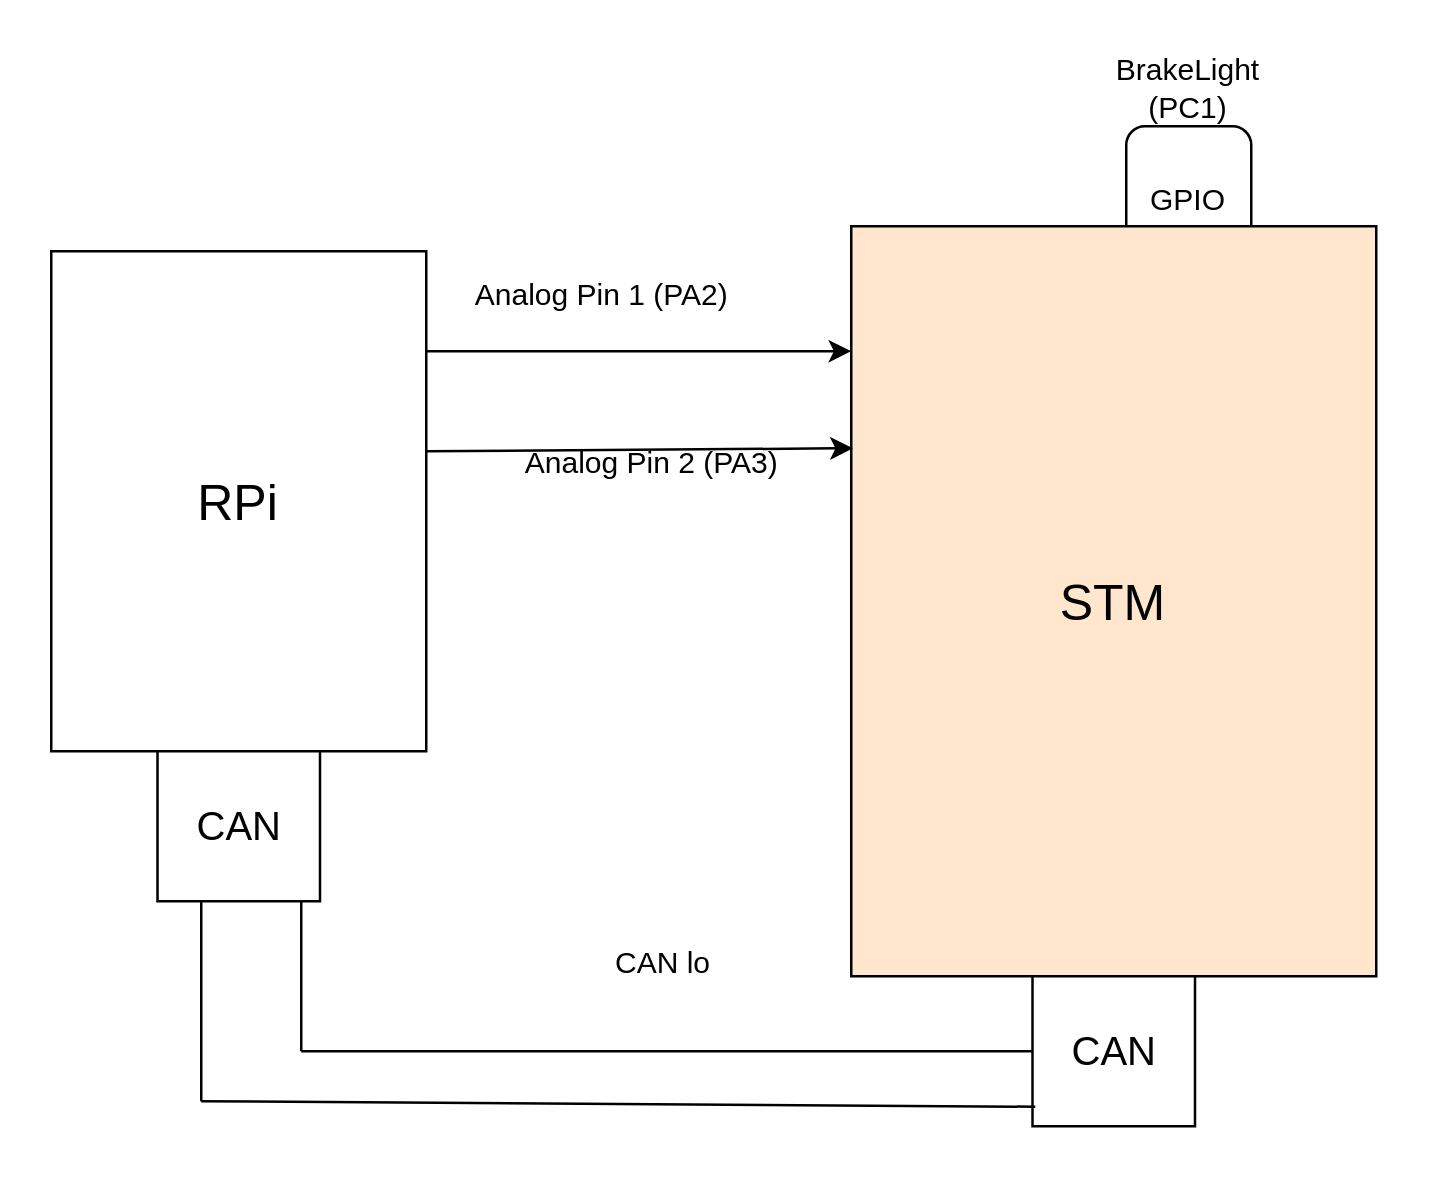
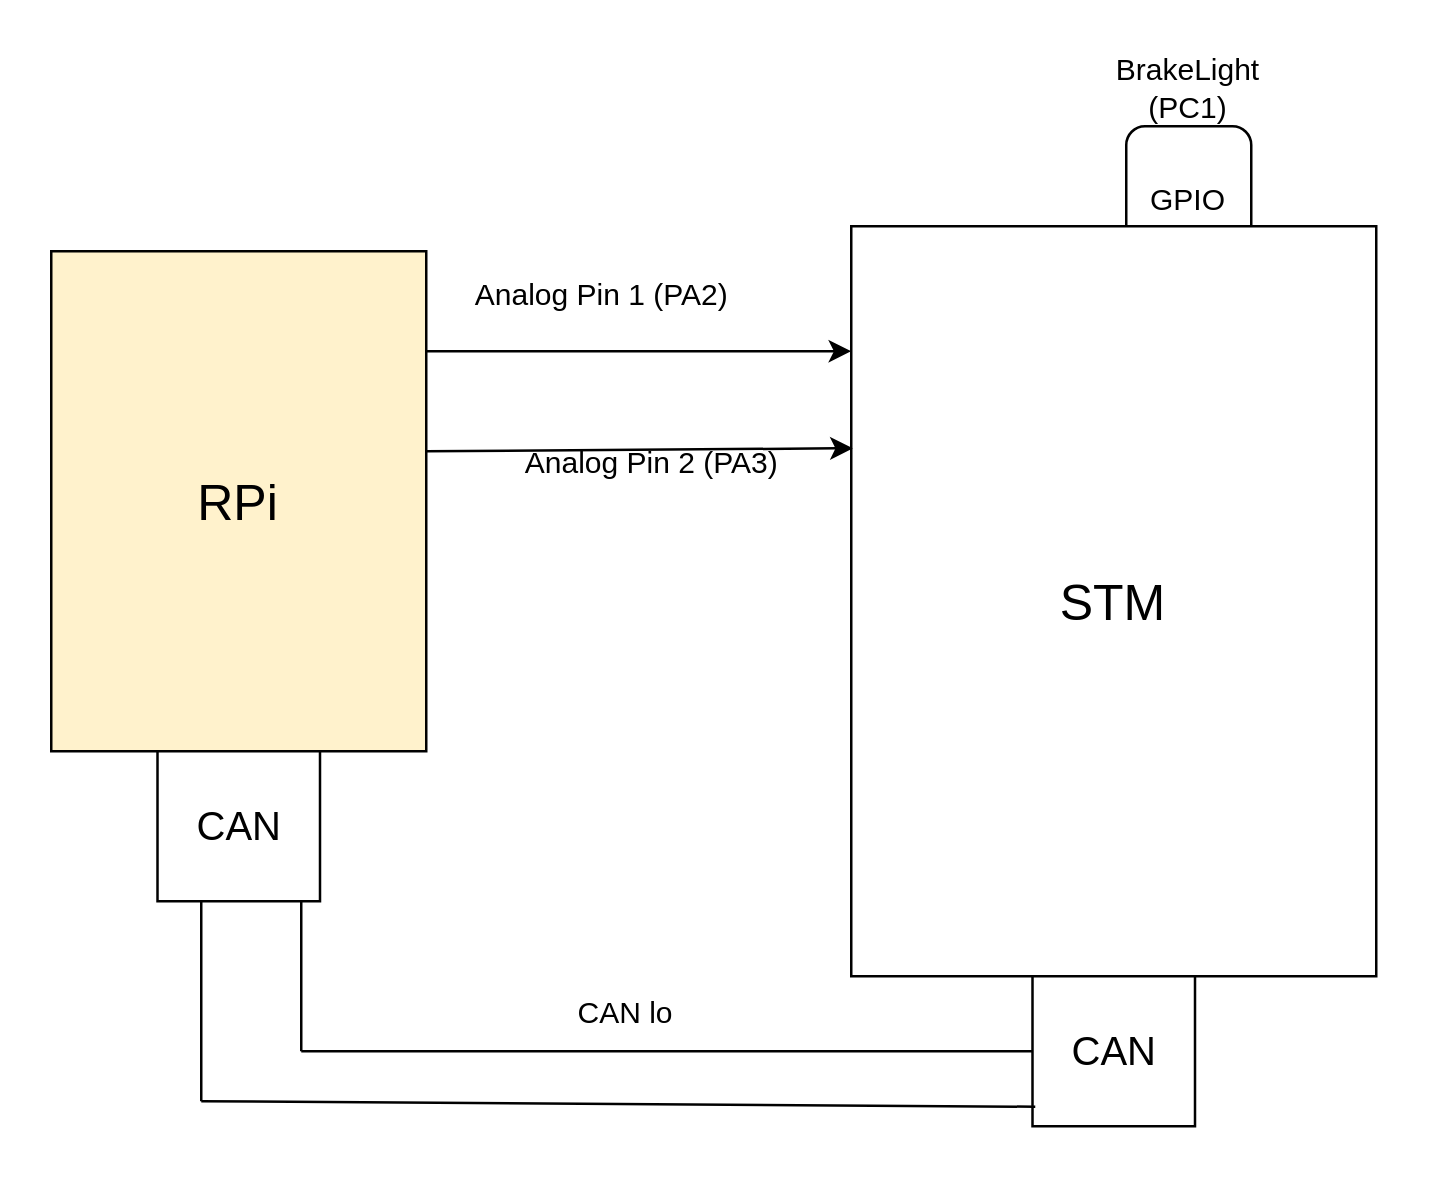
  <mxCell id="0" />
  <mxCell id="1" parent="0" />
  <mxCell id="2" value="GPIO" style="rounded=1;whiteSpace=wrap;html=1;" vertex="1" parent="1"><mxGeometry x="450" y="50" width="50" height="60" as="geometry" /></mxCell>
- <mxCell id="3" value="&lt;font style=&quot;font-size: 20px;&quot;&gt;RPi&lt;/font&gt;" style="rounded=0;whiteSpace=wrap;html=1;" vertex="1" parent="1"><mxGeometry x="20" y="100" width="150" height="200" as="geometry" /></mxCell>
+ <mxCell id="3" value="&lt;font style=&quot;font-size: 20px;&quot;&gt;RPi&lt;/font&gt;" style="rounded=0;whiteSpace=wrap;html=1;fillColor=#fff2cc;" vertex="1" parent="1"><mxGeometry x="20" y="100" width="150" height="200" as="geometry" /></mxCell>
  <mxCell id="4" value="" style="endArrow=classic;html=1;rounded=0;" edge="1" parent="1"><mxGeometry width="50" height="50" relative="1" as="geometry"><mxPoint x="170" y="140" as="sourcePoint" /><mxPoint x="340" y="140" as="targetPoint" /></mxGeometry></mxCell>
- <mxCell id="5" value="&lt;font style=&quot;font-size: 20px;&quot;&gt;STM&lt;/font&gt;" style="rounded=0;whiteSpace=wrap;html=1;fillColor=#ffe6cc;" vertex="1" parent="1"><mxGeometry x="340" y="90" width="210" height="300" as="geometry" /></mxCell>
+ <mxCell id="5" value="&lt;font style=&quot;font-size: 20px;&quot;&gt;STM&lt;/font&gt;" style="rounded=0;whiteSpace=wrap;html=1;" vertex="1" parent="1"><mxGeometry x="340" y="90" width="210" height="300" as="geometry" /></mxCell>
  <mxCell id="6" value="" style="endArrow=classic;html=1;rounded=0;entryX=0.003;entryY=0.296;entryDx=0;entryDy=0;entryPerimeter=0;" edge="1" parent="1" target="5"><mxGeometry width="50" height="50" relative="1" as="geometry"><mxPoint x="170" y="180" as="sourcePoint" /><mxPoint x="270" y="180" as="targetPoint" /></mxGeometry></mxCell>
  <mxCell id="7" value="Analog Pin 1 (PA2)" style="text;html=1;align=center;verticalAlign=middle;resizable=0;points=[];autosize=1;strokeColor=none;fillColor=none;" vertex="1" parent="1"><mxGeometry x="180" y="103" width="120" height="30" as="geometry" /></mxCell>
  <mxCell id="8" value="Analog Pin 2 (PA3)" style="text;html=1;align=center;verticalAlign=middle;resizable=0;points=[];autosize=1;strokeColor=none;fillColor=none;" vertex="1" parent="1"><mxGeometry x="200" y="170" width="120" height="30" as="geometry" /></mxCell>
  <mxCell id="9" value="&lt;font style=&quot;font-size: 16px;&quot;&gt;CAN&lt;/font&gt;" style="rounded=0;whiteSpace=wrap;html=1;" vertex="1" parent="1"><mxGeometry x="412.5" y="390" width="65" height="60" as="geometry" /></mxCell>
  <mxCell id="10" value="&lt;font style=&quot;font-size: 16px;&quot;&gt;CAN&lt;/font&gt;" style="rounded=0;whiteSpace=wrap;html=1;" vertex="1" parent="1"><mxGeometry x="62.5" y="300" width="65" height="60" as="geometry" /></mxCell>
  <mxCell id="11" value="" style="endArrow=none;html=1;rounded=0;" edge="1" parent="1"><mxGeometry width="50" height="50" relative="1" as="geometry"><mxPoint x="120" y="420" as="sourcePoint" /><mxPoint x="120" y="360" as="targetPoint" /></mxGeometry></mxCell>
  <mxCell id="12" value="" style="endArrow=none;html=1;rounded=0;" edge="1" parent="1" target="9"><mxGeometry width="50" height="50" relative="1" as="geometry"><mxPoint x="120" y="420" as="sourcePoint" /><mxPoint x="410" y="420" as="targetPoint" /></mxGeometry></mxCell>
  <mxCell id="13" value="" style="endArrow=none;html=1;rounded=0;" edge="1" parent="1"><mxGeometry width="50" height="50" relative="1" as="geometry"><mxPoint x="80" y="440" as="sourcePoint" /><mxPoint x="80" y="360" as="targetPoint" /></mxGeometry></mxCell>
  <mxCell id="14" value="" style="endArrow=none;html=1;rounded=0;entryX=0.017;entryY=0.87;entryDx=0;entryDy=0;entryPerimeter=0;" edge="1" parent="1" target="9"><mxGeometry width="50" height="50" relative="1" as="geometry"><mxPoint x="80" y="440" as="sourcePoint" /><mxPoint x="373" y="440" as="targetPoint" /></mxGeometry></mxCell>
- <mxCell id="15" value="CAN lo" style="text;html=1;strokeColor=none;fillColor=none;align=center;verticalAlign=middle;whiteSpace=wrap;rounded=0;" vertex="1" parent="1"><mxGeometry x="235" y="370" width="60" height="30" as="geometry" /></mxCell>
+ <mxCell id="15" value="CAN lo" style="text;html=1;strokeColor=none;fillColor=none;align=center;verticalAlign=middle;whiteSpace=wrap;rounded=0;" vertex="1" parent="1"><mxGeometry x="220" y="390" width="60" height="30" as="geometry" /></mxCell>
  <mxCell id="16" value="BrakeLight (PC1)" style="text;html=1;strokeColor=none;fillColor=none;align=center;verticalAlign=middle;whiteSpace=wrap;rounded=0;" vertex="1" parent="1"><mxGeometry x="445" y="20" width="60" height="30" as="geometry" /></mxCell>
